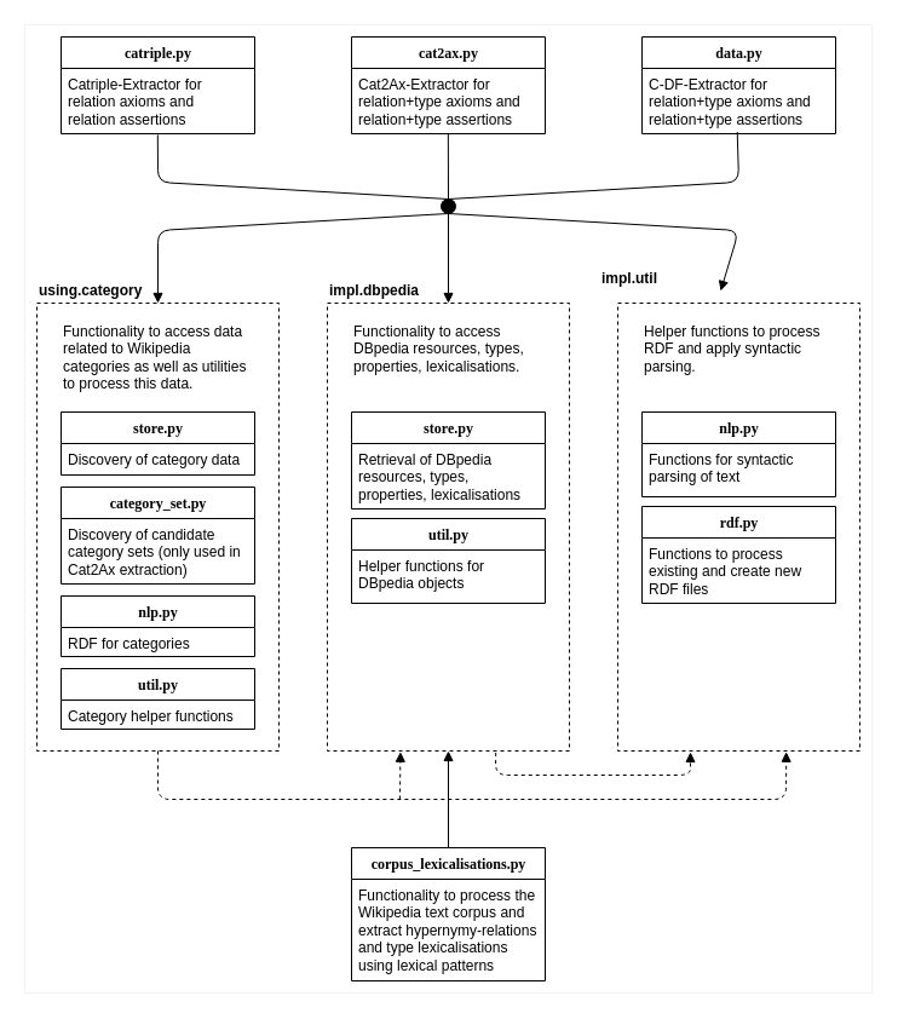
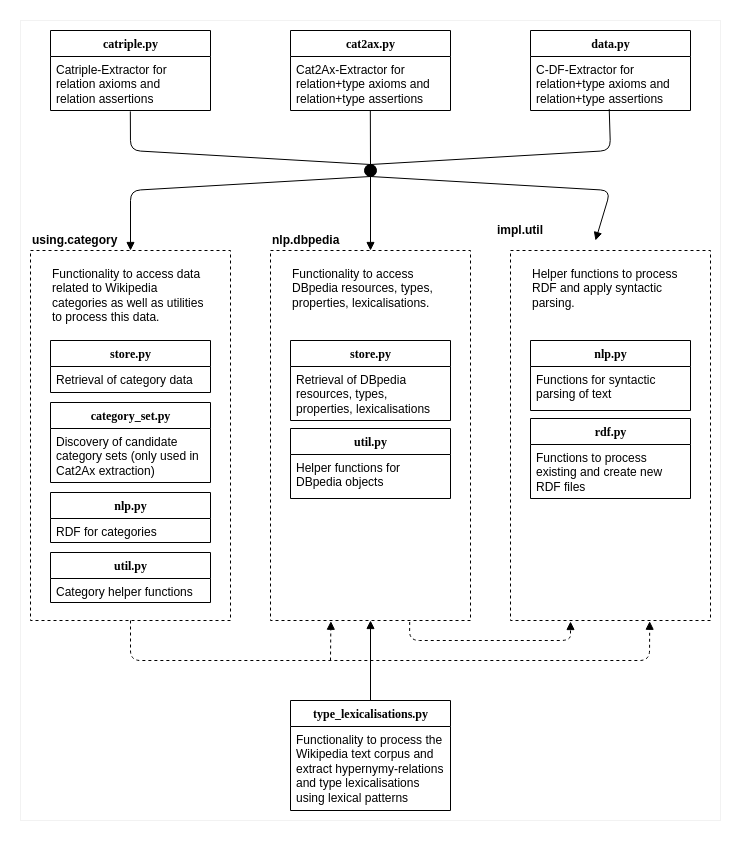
  <mxCell id="0" />
  <mxCell id="1" parent="0" />
  <mxCell id="2" value="" style="rounded=0;whiteSpace=wrap;html=1;fillColor=none;dashed=1;" vertex="1" parent="1"><mxGeometry x="30" y="250" width="200" height="370" as="geometry" /></mxCell>
  <mxCell id="3" value="cat2ax.py" style="swimlane;html=1;fontStyle=1;align=center;verticalAlign=top;childLayout=stackLayout;horizontal=1;startSize=26;horizontalStack=0;resizeParent=1;resizeLast=0;collapsible=1;marginBottom=0;swimlaneFillColor=#ffffff;rounded=0;shadow=0;comic=0;labelBackgroundColor=none;strokeColor=#000000;strokeWidth=1;fillColor=none;fontFamily=Verdana;fontSize=12;fontColor=#000000;" parent="1" vertex="1"><mxGeometry x="290" y="30" width="160" height="80" as="geometry" /></mxCell>
  <mxCell id="4" value="Cat2Ax-Extractor for relation+type axioms and relation+type assertions" style="text;html=1;strokeColor=none;fillColor=none;align=left;verticalAlign=top;spacingLeft=4;spacingRight=4;whiteSpace=wrap;overflow=hidden;rotatable=0;points=[[0,0.5],[1,0.5]];portConstraint=eastwest;" parent="3" vertex="1"><mxGeometry y="26" width="160" height="54" as="geometry" /></mxCell>
  <mxCell id="5" value="store.py" style="swimlane;html=1;fontStyle=1;align=center;verticalAlign=top;childLayout=stackLayout;horizontal=1;startSize=26;horizontalStack=0;resizeParent=1;resizeLast=0;collapsible=1;marginBottom=0;swimlaneFillColor=#ffffff;rounded=0;shadow=0;comic=0;labelBackgroundColor=none;strokeColor=#000000;strokeWidth=1;fillColor=none;fontFamily=Verdana;fontSize=12;fontColor=#000000;" parent="1" vertex="1"><mxGeometry x="50" y="340" width="160" height="52" as="geometry" /></mxCell>
- <mxCell id="6" value="Discovery of category data" style="text;html=1;strokeColor=none;fillColor=none;align=left;verticalAlign=top;spacingLeft=4;spacingRight=4;whiteSpace=wrap;overflow=hidden;rotatable=0;points=[[0,0.5],[1,0.5]];portConstraint=eastwest;" parent="5" vertex="1"><mxGeometry y="26" width="160" height="26" as="geometry" /></mxCell>
+ <mxCell id="6" value="Retrieval of category data" style="text;html=1;strokeColor=none;fillColor=none;align=left;verticalAlign=top;spacingLeft=4;spacingRight=4;whiteSpace=wrap;overflow=hidden;rotatable=0;points=[[0,0.5],[1,0.5]];portConstraint=eastwest;" parent="5" vertex="1"><mxGeometry y="26" width="160" height="26" as="geometry" /></mxCell>
  <mxCell id="7" value="catriple.py" style="swimlane;html=1;fontStyle=1;align=center;verticalAlign=top;childLayout=stackLayout;horizontal=1;startSize=26;horizontalStack=0;resizeParent=1;resizeLast=0;collapsible=1;marginBottom=0;swimlaneFillColor=#ffffff;rounded=0;shadow=0;comic=0;labelBackgroundColor=none;strokeColor=#000000;strokeWidth=1;fillColor=none;fontFamily=Verdana;fontSize=12;fontColor=#000000;" vertex="1" parent="1"><mxGeometry x="50" y="30" width="160" height="80" as="geometry" /></mxCell>
  <mxCell id="8" value="Catriple-Extractor for relation axioms and&lt;br&gt;relation assertions" style="text;html=1;strokeColor=none;fillColor=none;align=left;verticalAlign=top;spacingLeft=4;spacingRight=4;whiteSpace=wrap;overflow=hidden;rotatable=0;points=[[0,0.5],[1,0.5]];portConstraint=eastwest;" vertex="1" parent="7"><mxGeometry y="26" width="160" height="54" as="geometry" /></mxCell>
  <mxCell id="9" value="data.py" style="swimlane;html=1;fontStyle=1;align=center;verticalAlign=top;childLayout=stackLayout;horizontal=1;startSize=26;horizontalStack=0;resizeParent=1;resizeLast=0;collapsible=1;marginBottom=0;swimlaneFillColor=#ffffff;rounded=0;shadow=0;comic=0;labelBackgroundColor=none;strokeColor=#000000;strokeWidth=1;fillColor=none;fontFamily=Verdana;fontSize=12;fontColor=#000000;" vertex="1" parent="1"><mxGeometry x="530" y="30" width="160" height="80" as="geometry" /></mxCell>
  <mxCell id="10" value="C-DF-Extractor for relation+type axioms and relation+type assertions" style="text;html=1;strokeColor=none;fillColor=none;align=left;verticalAlign=top;spacingLeft=4;spacingRight=4;whiteSpace=wrap;overflow=hidden;rotatable=0;points=[[0,0.5],[1,0.5]];portConstraint=eastwest;" vertex="1" parent="9"><mxGeometry y="26" width="160" height="54" as="geometry" /></mxCell>
  <mxCell id="11" value="&lt;b&gt;using.category&lt;/b&gt;" style="text;html=1;strokeColor=none;fillColor=none;align=left;verticalAlign=middle;whiteSpace=wrap;rounded=0;dashed=1;" vertex="1" parent="1"><mxGeometry x="30" y="230" width="200" height="20" as="geometry" /></mxCell>
  <mxCell id="12" value="" style="rounded=0;whiteSpace=wrap;html=1;fillColor=none;dashed=1;" vertex="1" parent="1"><mxGeometry x="270" y="250" width="200" height="370" as="geometry" /></mxCell>
- <mxCell id="13" value="&lt;b&gt;impl.dbpedia&lt;/b&gt;" style="text;html=1;strokeColor=none;fillColor=none;align=left;verticalAlign=middle;whiteSpace=wrap;rounded=0;dashed=1;" vertex="1" parent="1"><mxGeometry x="270" y="230" width="200" height="20" as="geometry" /></mxCell>
+ <mxCell id="13" value="&lt;b&gt;nlp.dbpedia&lt;/b&gt;" style="text;html=1;strokeColor=none;fillColor=none;align=left;verticalAlign=middle;whiteSpace=wrap;rounded=0;dashed=1;" vertex="1" parent="1"><mxGeometry x="270" y="230" width="200" height="20" as="geometry" /></mxCell>
  <mxCell id="14" value="" style="rounded=0;whiteSpace=wrap;html=1;fillColor=none;dashed=1;" vertex="1" parent="1"><mxGeometry x="510" y="250" width="200" height="370" as="geometry" /></mxCell>
  <mxCell id="15" value="&lt;b&gt;impl.util&lt;/b&gt;" style="text;html=1;strokeColor=none;fillColor=none;align=left;verticalAlign=middle;whiteSpace=wrap;rounded=0;dashed=1;" vertex="1" parent="1"><mxGeometry x="495" y="220" width="200" height="20" as="geometry" /></mxCell>
  <mxCell id="16" value="" style="endArrow=none;html=1;exitX=0.5;exitY=1;exitDx=0;exitDy=0;entryX=0.5;entryY=1;entryDx=0;entryDy=0;startArrow=block;startFill=1;" edge="1" parent="1" source="11" target="20"><mxGeometry width="50" height="50" relative="1" as="geometry"><mxPoint x="240" y="210" as="sourcePoint" /><mxPoint x="370" y="170" as="targetPoint" /><Array as="points"><mxPoint x="130" y="190" /></Array></mxGeometry></mxCell>
  <mxCell id="17" value="" style="endArrow=none;html=1;exitX=0.5;exitY=1;exitDx=0;exitDy=0;entryX=0.5;entryY=1;entryDx=0;entryDy=0;startArrow=block;startFill=1;" edge="1" parent="1" source="15" target="20"><mxGeometry width="50" height="50" relative="1" as="geometry"><mxPoint x="140" y="240" as="sourcePoint" /><mxPoint x="370" y="170" as="targetPoint" /><Array as="points"><mxPoint x="610" y="190" /></Array></mxGeometry></mxCell>
  <mxCell id="18" value="" style="endArrow=none;html=1;exitX=0.5;exitY=1;exitDx=0;exitDy=0;" edge="1" parent="1" source="20"><mxGeometry width="50" height="50" relative="1" as="geometry"><mxPoint x="150" y="250" as="sourcePoint" /><mxPoint x="370" y="170" as="targetPoint" /><Array as="points" /></mxGeometry></mxCell>
  <mxCell id="19" value="" style="endArrow=none;html=1;exitX=0.5;exitY=1;exitDx=0;exitDy=0;startArrow=block;startFill=1;" edge="1" parent="1" source="13" target="20"><mxGeometry width="50" height="50" relative="1" as="geometry"><mxPoint x="369.706" y="230.412" as="sourcePoint" /><mxPoint x="370" y="170" as="targetPoint" /><Array as="points" /></mxGeometry></mxCell>
  <mxCell id="20" value="" style="ellipse;whiteSpace=wrap;html=1;aspect=fixed;fillColor=#000000;align=left;" vertex="1" parent="1"><mxGeometry x="364" y="164" width="12" height="12" as="geometry" /></mxCell>
  <mxCell id="21" value="" style="endArrow=none;html=1;exitX=0.499;exitY=1.016;exitDx=0;exitDy=0;entryX=0.5;entryY=0;entryDx=0;entryDy=0;exitPerimeter=0;" edge="1" parent="1" source="8" target="20"><mxGeometry width="50" height="50" relative="1" as="geometry"><mxPoint x="139.857" y="240.286" as="sourcePoint" /><mxPoint x="380" y="180" as="targetPoint" /><Array as="points"><mxPoint x="130" y="150" /></Array></mxGeometry></mxCell>
  <mxCell id="22" value="" style="endArrow=none;html=1;entryX=0.492;entryY=0.974;entryDx=0;entryDy=0;entryPerimeter=0;exitX=0.5;exitY=0;exitDx=0;exitDy=0;" edge="1" parent="1" source="20" target="10"><mxGeometry width="50" height="50" relative="1" as="geometry"><mxPoint x="374" y="166" as="sourcePoint" /><mxPoint x="390" y="190" as="targetPoint" /><Array as="points"><mxPoint x="610" y="150" /></Array></mxGeometry></mxCell>
  <mxCell id="23" value="" style="endArrow=none;html=1;entryX=0.499;entryY=0.996;entryDx=0;entryDy=0;entryPerimeter=0;exitX=0.5;exitY=0;exitDx=0;exitDy=0;" edge="1" parent="1" source="20" target="4"><mxGeometry width="50" height="50" relative="1" as="geometry"><mxPoint x="371" y="166" as="sourcePoint" /><mxPoint x="380" y="186" as="targetPoint" /><Array as="points" /></mxGeometry></mxCell>
  <mxCell id="24" value="" style="endArrow=block;html=1;exitX=0.5;exitY=1;exitDx=0;exitDy=0;dashed=1;endFill=1;entryX=0.696;entryY=1.002;entryDx=0;entryDy=0;entryPerimeter=0;" edge="1" parent="1" source="2" target="14"><mxGeometry width="50" height="50" relative="1" as="geometry"><mxPoint x="30" y="1060" as="sourcePoint" /><mxPoint x="639" y="650" as="targetPoint" /><Array as="points"><mxPoint x="130" y="660" /><mxPoint x="420" y="660" /><mxPoint x="649" y="660" /></Array></mxGeometry></mxCell>
  <mxCell id="25" value="" style="endArrow=block;dashed=1;html=1;endFill=1;entryX=0.302;entryY=1.002;entryDx=0;entryDy=0;entryPerimeter=0;" edge="1" parent="1" target="12"><mxGeometry width="50" height="50" relative="1" as="geometry"><mxPoint x="330" y="660" as="sourcePoint" /><mxPoint x="331" y="634" as="targetPoint" /></mxGeometry></mxCell>
  <mxCell id="26" value="" style="endArrow=block;dashed=1;html=1;exitX=0.696;exitY=1.004;exitDx=0;exitDy=0;exitPerimeter=0;endFill=1;" edge="1" parent="1" source="12"><mxGeometry width="50" height="50" relative="1" as="geometry"><mxPoint x="550" y="720" as="sourcePoint" /><mxPoint x="570" y="621" as="targetPoint" /><Array as="points"><mxPoint x="409" y="640" /><mxPoint x="570" y="640" /></Array></mxGeometry></mxCell>
  <mxCell id="27" value="&lt;div style=&quot;text-align: left&quot;&gt;&lt;span&gt;Functionality to access data related to Wikipedia categories as well as utilities to process this data.&lt;/span&gt;&lt;/div&gt;" style="text;html=1;strokeColor=none;fillColor=none;align=left;verticalAlign=top;whiteSpace=wrap;rounded=0;" vertex="1" parent="1"><mxGeometry x="50" y="260" width="160" height="50" as="geometry" /></mxCell>
  <mxCell id="28" value="&lt;div style=&quot;text-align: left&quot;&gt;&lt;span&gt;Functionality to access DBpedia resources, types, properties, lexicalisations.&lt;/span&gt;&lt;/div&gt;" style="text;html=1;strokeColor=none;fillColor=none;align=left;verticalAlign=top;whiteSpace=wrap;rounded=0;" vertex="1" parent="1"><mxGeometry x="290" y="260" width="160" height="50" as="geometry" /></mxCell>
  <mxCell id="29" value="&lt;div style=&quot;text-align: left&quot;&gt;&lt;span&gt;Helper functions to process RDF and apply syntactic parsing.&lt;/span&gt;&lt;/div&gt;" style="text;html=1;strokeColor=none;fillColor=none;align=left;verticalAlign=top;whiteSpace=wrap;rounded=0;" vertex="1" parent="1"><mxGeometry x="530" y="260" width="160" height="50" as="geometry" /></mxCell>
  <mxCell id="30" value="category_set.py" style="swimlane;html=1;fontStyle=1;align=center;verticalAlign=top;childLayout=stackLayout;horizontal=1;startSize=26;horizontalStack=0;resizeParent=1;resizeLast=0;collapsible=1;marginBottom=0;swimlaneFillColor=#ffffff;rounded=0;shadow=0;comic=0;labelBackgroundColor=none;strokeColor=#000000;strokeWidth=1;fillColor=none;fontFamily=Verdana;fontSize=12;fontColor=#000000;" vertex="1" parent="1"><mxGeometry x="50" y="402" width="160" height="80" as="geometry" /></mxCell>
  <mxCell id="31" value="Discovery of candidate category sets (only used in Cat2Ax extraction)" style="text;html=1;strokeColor=none;fillColor=none;align=left;verticalAlign=top;spacingLeft=4;spacingRight=4;whiteSpace=wrap;overflow=hidden;rotatable=0;points=[[0,0.5],[1,0.5]];portConstraint=eastwest;" vertex="1" parent="30"><mxGeometry y="26" width="160" height="54" as="geometry" /></mxCell>
  <mxCell id="32" value="nlp.py" style="swimlane;html=1;fontStyle=1;align=center;verticalAlign=top;childLayout=stackLayout;horizontal=1;startSize=26;horizontalStack=0;resizeParent=1;resizeLast=0;collapsible=1;marginBottom=0;swimlaneFillColor=#ffffff;rounded=0;shadow=0;comic=0;labelBackgroundColor=none;strokeColor=#000000;strokeWidth=1;fillColor=none;fontFamily=Verdana;fontSize=12;fontColor=#000000;" vertex="1" parent="1"><mxGeometry x="50" y="492" width="160" height="50" as="geometry" /></mxCell>
  <mxCell id="33" value="RDF for categories" style="text;html=1;strokeColor=none;fillColor=none;align=left;verticalAlign=top;spacingLeft=4;spacingRight=4;whiteSpace=wrap;overflow=hidden;rotatable=0;points=[[0,0.5],[1,0.5]];portConstraint=eastwest;" vertex="1" parent="32"><mxGeometry y="26" width="160" height="24" as="geometry" /></mxCell>
  <mxCell id="34" value="util.py" style="swimlane;html=1;fontStyle=1;align=center;verticalAlign=top;childLayout=stackLayout;horizontal=1;startSize=26;horizontalStack=0;resizeParent=1;resizeLast=0;collapsible=1;marginBottom=0;swimlaneFillColor=#ffffff;rounded=0;shadow=0;comic=0;labelBackgroundColor=none;strokeColor=#000000;strokeWidth=1;fillColor=none;fontFamily=Verdana;fontSize=12;fontColor=#000000;" vertex="1" parent="1"><mxGeometry x="50" y="552" width="160" height="50" as="geometry" /></mxCell>
  <mxCell id="35" value="Category helper functions" style="text;html=1;strokeColor=none;fillColor=none;align=left;verticalAlign=top;spacingLeft=4;spacingRight=4;whiteSpace=wrap;overflow=hidden;rotatable=0;points=[[0,0.5],[1,0.5]];portConstraint=eastwest;" vertex="1" parent="34"><mxGeometry y="26" width="160" height="24" as="geometry" /></mxCell>
  <mxCell id="36" value="store.py" style="swimlane;html=1;fontStyle=1;align=center;verticalAlign=top;childLayout=stackLayout;horizontal=1;startSize=26;horizontalStack=0;resizeParent=1;resizeLast=0;collapsible=1;marginBottom=0;swimlaneFillColor=#ffffff;rounded=0;shadow=0;comic=0;labelBackgroundColor=none;strokeColor=#000000;strokeWidth=1;fillColor=none;fontFamily=Verdana;fontSize=12;fontColor=#000000;" vertex="1" parent="1"><mxGeometry x="290" y="340" width="160" height="80" as="geometry" /></mxCell>
  <mxCell id="37" value="Retrieval of DBpedia resources, types, properties, lexicalisations" style="text;html=1;strokeColor=none;fillColor=none;align=left;verticalAlign=top;spacingLeft=4;spacingRight=4;whiteSpace=wrap;overflow=hidden;rotatable=0;points=[[0,0.5],[1,0.5]];portConstraint=eastwest;" vertex="1" parent="36"><mxGeometry y="26" width="160" height="54" as="geometry" /></mxCell>
  <mxCell id="38" value="util.py" style="swimlane;html=1;fontStyle=1;align=center;verticalAlign=top;childLayout=stackLayout;horizontal=1;startSize=26;horizontalStack=0;resizeParent=1;resizeLast=0;collapsible=1;marginBottom=0;swimlaneFillColor=#ffffff;rounded=0;shadow=0;comic=0;labelBackgroundColor=none;strokeColor=#000000;strokeWidth=1;fillColor=none;fontFamily=Verdana;fontSize=12;fontColor=#000000;" vertex="1" parent="1"><mxGeometry x="290" y="428" width="160" height="70" as="geometry" /></mxCell>
  <mxCell id="39" value="Helper functions for DBpedia objects" style="text;html=1;strokeColor=none;fillColor=none;align=left;verticalAlign=top;spacingLeft=4;spacingRight=4;whiteSpace=wrap;overflow=hidden;rotatable=0;points=[[0,0.5],[1,0.5]];portConstraint=eastwest;" vertex="1" parent="38"><mxGeometry y="26" width="160" height="44" as="geometry" /></mxCell>
  <mxCell id="40" value="nlp.py" style="swimlane;html=1;fontStyle=1;align=center;verticalAlign=top;childLayout=stackLayout;horizontal=1;startSize=26;horizontalStack=0;resizeParent=1;resizeLast=0;collapsible=1;marginBottom=0;swimlaneFillColor=#ffffff;rounded=0;shadow=0;comic=0;labelBackgroundColor=none;strokeColor=#000000;strokeWidth=1;fillColor=none;fontFamily=Verdana;fontSize=12;fontColor=#000000;" vertex="1" parent="1"><mxGeometry x="530" y="340" width="160" height="70" as="geometry" /></mxCell>
  <mxCell id="41" value="Functions for syntactic parsing of text" style="text;html=1;strokeColor=none;fillColor=none;align=left;verticalAlign=top;spacingLeft=4;spacingRight=4;whiteSpace=wrap;overflow=hidden;rotatable=0;points=[[0,0.5],[1,0.5]];portConstraint=eastwest;" vertex="1" parent="40"><mxGeometry y="26" width="160" height="44" as="geometry" /></mxCell>
  <mxCell id="42" value="rdf.py" style="swimlane;html=1;fontStyle=1;align=center;verticalAlign=top;childLayout=stackLayout;horizontal=1;startSize=26;horizontalStack=0;resizeParent=1;resizeLast=0;collapsible=1;marginBottom=0;swimlaneFillColor=#ffffff;rounded=0;shadow=0;comic=0;labelBackgroundColor=none;strokeColor=#000000;strokeWidth=1;fillColor=none;fontFamily=Verdana;fontSize=12;fontColor=#000000;" vertex="1" parent="1"><mxGeometry x="530" y="418" width="160" height="80" as="geometry" /></mxCell>
  <mxCell id="43" value="Functions to process existing and create new RDF files" style="text;html=1;strokeColor=none;fillColor=none;align=left;verticalAlign=top;spacingLeft=4;spacingRight=4;whiteSpace=wrap;overflow=hidden;rotatable=0;points=[[0,0.5],[1,0.5]];portConstraint=eastwest;" vertex="1" parent="42"><mxGeometry y="26" width="160" height="54" as="geometry" /></mxCell>
- <mxCell id="44" value="corpus_lexicalisations.py" style="swimlane;html=1;fontStyle=1;align=center;verticalAlign=top;childLayout=stackLayout;horizontal=1;startSize=26;horizontalStack=0;resizeParent=1;resizeLast=0;collapsible=1;marginBottom=0;swimlaneFillColor=#ffffff;rounded=0;shadow=0;comic=0;labelBackgroundColor=none;strokeColor=#000000;strokeWidth=1;fillColor=none;fontFamily=Verdana;fontSize=12;fontColor=#000000;" vertex="1" parent="1"><mxGeometry x="290" y="700" width="160" height="110" as="geometry" /></mxCell>
+ <mxCell id="44" value="type_lexicalisations.py" style="swimlane;html=1;fontStyle=1;align=center;verticalAlign=top;childLayout=stackLayout;horizontal=1;startSize=26;horizontalStack=0;resizeParent=1;resizeLast=0;collapsible=1;marginBottom=0;swimlaneFillColor=#ffffff;rounded=0;shadow=0;comic=0;labelBackgroundColor=none;strokeColor=#000000;strokeWidth=1;fillColor=none;fontFamily=Verdana;fontSize=12;fontColor=#000000;" vertex="1" parent="1"><mxGeometry x="290" y="700" width="160" height="110" as="geometry" /></mxCell>
  <mxCell id="45" value="Functionality to process the Wikipedia text corpus and extract hypernymy-relations and type lexicalisations using lexical patterns" style="text;html=1;strokeColor=none;fillColor=none;align=left;verticalAlign=top;spacingLeft=4;spacingRight=4;whiteSpace=wrap;overflow=hidden;rotatable=0;points=[[0,0.5],[1,0.5]];portConstraint=eastwest;" vertex="1" parent="44"><mxGeometry y="26" width="160" height="84" as="geometry" /></mxCell>
  <mxCell id="46" value="" style="endArrow=block;html=1;exitX=0.5;exitY=0;exitDx=0;exitDy=0;entryX=0.5;entryY=1;entryDx=0;entryDy=0;endFill=1;" edge="1" parent="1" source="44" target="12"><mxGeometry width="50" height="50" relative="1" as="geometry"><mxPoint x="230" y="745" as="sourcePoint" /><mxPoint x="280" y="695" as="targetPoint" /></mxGeometry></mxCell>
  <mxCell id="47" value="" style="rounded=0;whiteSpace=wrap;html=1;fillColor=none;align=left;strokeColor=#F2F2F2;" vertex="1" parent="1"><mxGeometry x="20" y="20" width="700" height="800" as="geometry" /></mxCell>
